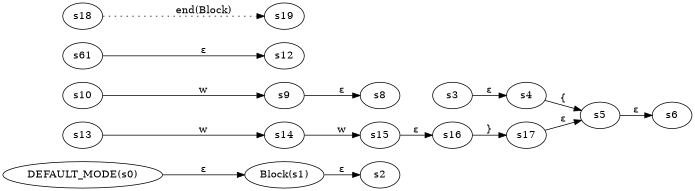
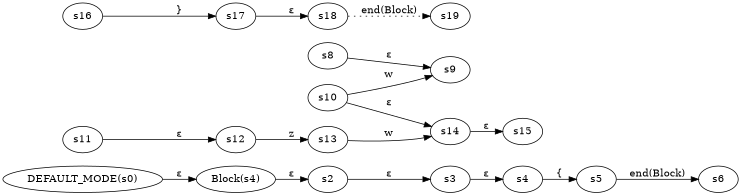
  digraph {
    rankdir=LR
    "DEFAULT_MODE(s0)"
-   "Block(s1)"
+   "Block(s1)" [label="Block(s4)"]
    s2
    s3
    s4
    s5
    s6
    s8
    s9
-   s11 [label=s61]
+   s11
    s12
    s10
    s14
    s15
    s16
    s17
    s18
    s19
    s13
    "DEFAULT_MODE(s0)" -> "Block(s1)" [label="ε"]
    "Block(s1)" -> s2 [label="ε"]
+   s2 -> s3 [label="ε"]
    s3 -> s4 [label="ε"]
    s4 -> s5 [label="{"]
-   s5 -> s6 [label="ε"]
-   s9 -> s8 [label="ε"]
+   s5 -> s6 [label="end(Block)"]
+   s8 -> s9 [label="ε"]
    s11 -> s12 [label="ε"]
+   s12 -> s13 [label=z]
    s10 -> s9 [label=w]
-   s14 -> s15 [label=w]
-   s15 -> s16 [label="ε"]
+   s10 -> s14 [label="ε"]
+   s14 -> s15 [label="ε"]
    s16 -> s17 [label="}"]
-   s17 -> s5 [label="ε"]
+   s17 -> s18 [label="ε"]
    s18 -> s19 [label="end(Block)" style=dotted]
    s13 -> s14 [label=w]
  }
